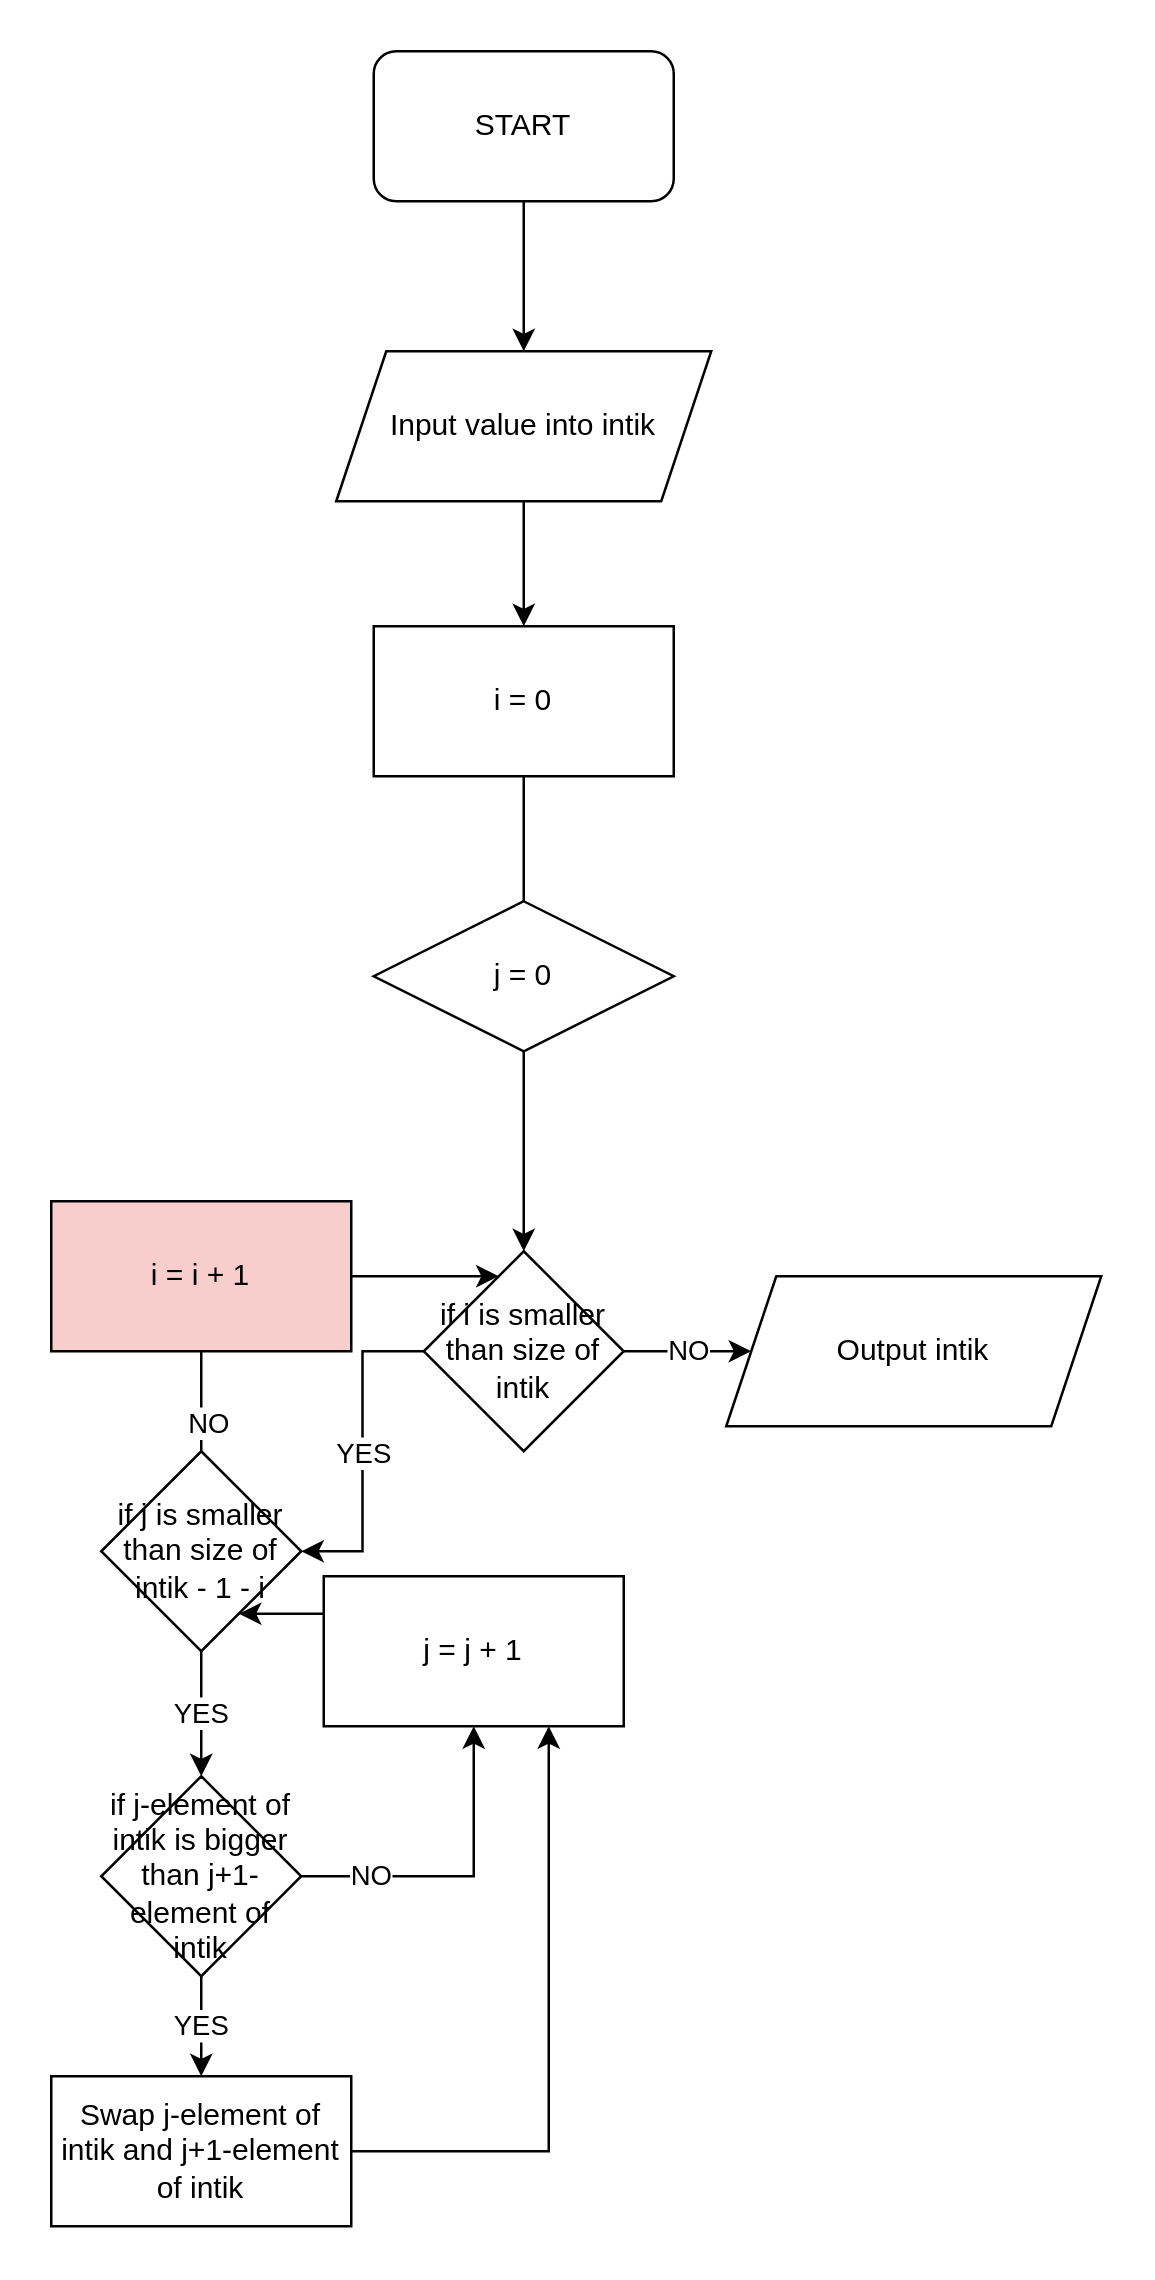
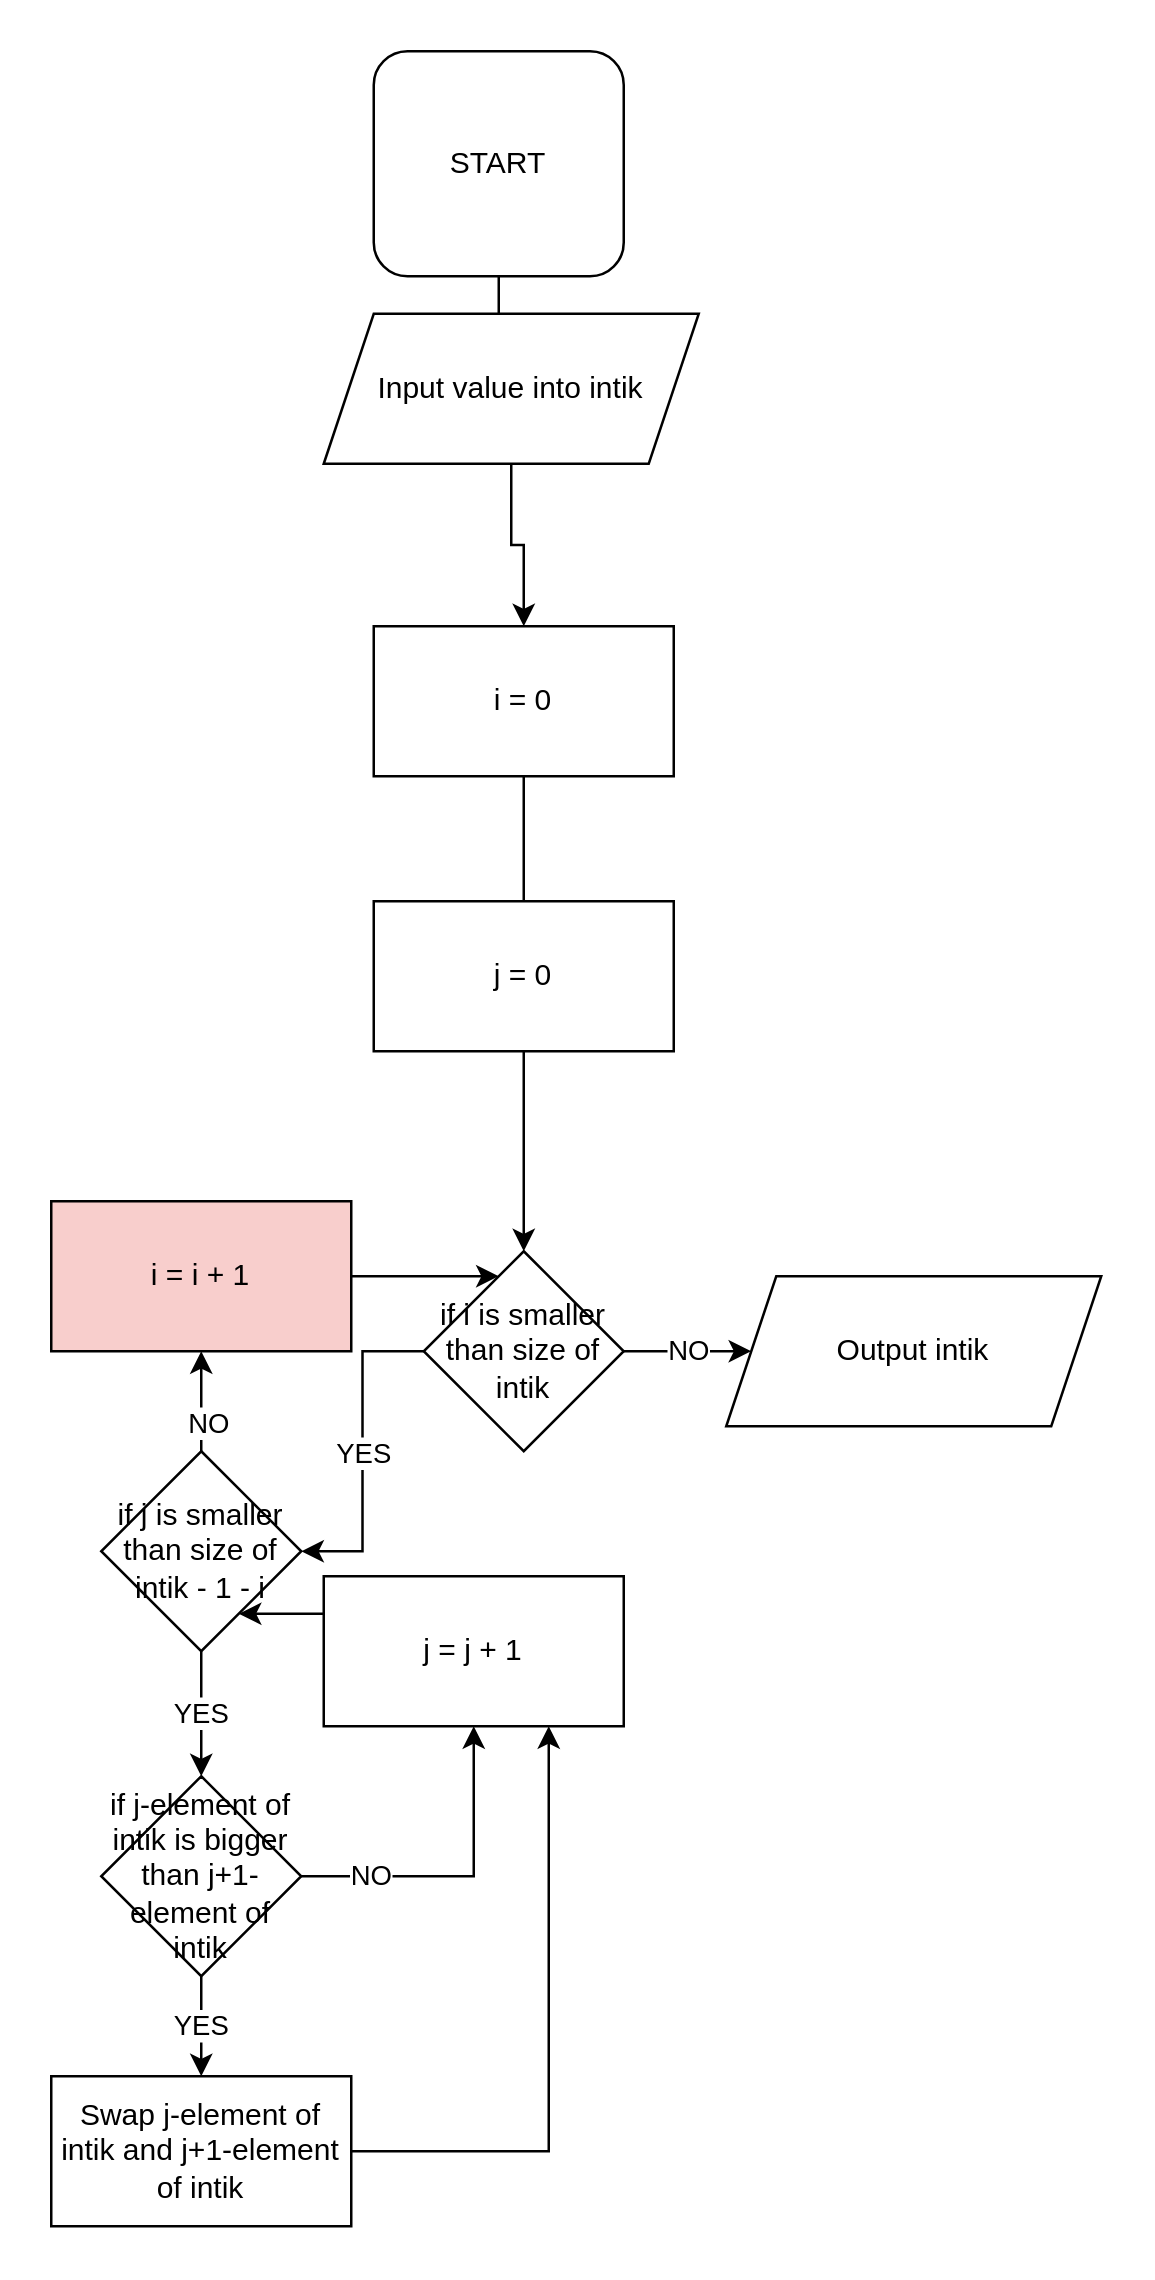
  <mxCell id="0" />
  <mxCell id="1" parent="0" />
  <mxCell id="2" style="edgeStyle=orthogonalEdgeStyle;rounded=0;orthogonalLoop=1;jettySize=auto;html=1;" edge="1" parent="1" source="3" target="8"><mxGeometry relative="1" as="geometry" /></mxCell>
- <mxCell id="3" value="START" style="rounded=1;whiteSpace=wrap;html=1;" vertex="1" parent="1"><mxGeometry x="149" y="20" width="120" height="60" as="geometry" /></mxCell>
+ <mxCell id="3" value="START" style="rounded=1;whiteSpace=wrap;html=1;" vertex="1" parent="1"><mxGeometry x="149" y="20" width="100" height="90" as="geometry" /></mxCell>
  <mxCell id="4" value="NO" style="edgeStyle=orthogonalEdgeStyle;rounded=0;orthogonalLoop=1;jettySize=auto;html=1;" edge="1" parent="1" source="6" target="13"><mxGeometry relative="1" as="geometry" /></mxCell>
  <mxCell id="5" value="YES" style="edgeStyle=orthogonalEdgeStyle;rounded=0;orthogonalLoop=1;jettySize=auto;html=1;" edge="1" parent="1" source="6" target="17"><mxGeometry relative="1" as="geometry" /></mxCell>
  <mxCell id="6" value="if i is smaller than size of intik" style="rhombus;whiteSpace=wrap;html=1;" vertex="1" parent="1"><mxGeometry x="169" y="500" width="80" height="80" as="geometry" /></mxCell>
  <mxCell id="7" style="edgeStyle=orthogonalEdgeStyle;rounded=0;orthogonalLoop=1;jettySize=auto;html=1;entryX=0.5;entryY=0;entryDx=0;entryDy=0;" edge="1" parent="1" source="8" target="10"><mxGeometry relative="1" as="geometry" /></mxCell>
- <mxCell id="8" value="Input value into intik" style="shape=parallelogram;perimeter=parallelogramPerimeter;whiteSpace=wrap;html=1;fixedSize=1;" vertex="1" parent="1"><mxGeometry x="134" y="140" width="150" height="60" as="geometry" /></mxCell>
+ <mxCell id="8" value="Input value into intik" style="shape=parallelogram;perimeter=parallelogramPerimeter;whiteSpace=wrap;html=1;fixedSize=1;" vertex="1" parent="1"><mxGeometry x="129" y="125" width="150" height="60" as="geometry" /></mxCell>
  <mxCell id="9" style="edgeStyle=orthogonalEdgeStyle;rounded=0;orthogonalLoop=1;jettySize=auto;html=1;startArrow=none;" edge="1" parent="1" source="11" target="6"><mxGeometry relative="1" as="geometry" /></mxCell>
  <mxCell id="10" value="i = 0" style="rounded=0;whiteSpace=wrap;html=1;" vertex="1" parent="1"><mxGeometry x="149" y="250" width="120" height="60" as="geometry" /></mxCell>
- <mxCell id="11" value="j = 0" style="rhombus;whiteSpace=wrap;html=1;" vertex="1" parent="1"><mxGeometry x="149" y="360" width="120" height="60" as="geometry" /></mxCell>
+ <mxCell id="11" value="j = 0" style="rounded=0;whiteSpace=wrap;html=1;" vertex="1" parent="1"><mxGeometry x="149" y="360" width="120" height="60" as="geometry" /></mxCell>
  <mxCell id="12" value="" style="edgeStyle=orthogonalEdgeStyle;rounded=0;orthogonalLoop=1;jettySize=auto;html=1;endArrow=none;" edge="1" parent="1" source="10" target="11"><mxGeometry relative="1" as="geometry"><mxPoint x="209" y="310" as="sourcePoint" /><mxPoint x="209" y="500" as="targetPoint" /></mxGeometry></mxCell>
  <mxCell id="13" value="Output intik" style="shape=parallelogram;perimeter=parallelogramPerimeter;whiteSpace=wrap;html=1;fixedSize=1;" vertex="1" parent="1"><mxGeometry x="290" y="510" width="150" height="60" as="geometry" /></mxCell>
  <mxCell id="14" value="YES" style="edgeStyle=orthogonalEdgeStyle;rounded=0;orthogonalLoop=1;jettySize=auto;html=1;" edge="1" parent="1" source="17" target="21"><mxGeometry relative="1" as="geometry" /></mxCell>
- <mxCell id="15" style="edgeStyle=orthogonalEdgeStyle;rounded=0;orthogonalLoop=1;jettySize=auto;html=1;endArrow=none;" edge="1" parent="1" source="17" target="23"><mxGeometry relative="1" as="geometry" /></mxCell>
+ <mxCell id="15" style="edgeStyle=orthogonalEdgeStyle;rounded=0;orthogonalLoop=1;jettySize=auto;html=1;" edge="1" parent="1" source="17" target="23"><mxGeometry relative="1" as="geometry" /></mxCell>
  <mxCell id="16" value="NO" style="edgeLabel;html=1;align=center;verticalAlign=middle;resizable=0;points=[];" vertex="1" connectable="0" parent="15"><mxGeometry x="-0.408" y="-2" relative="1" as="geometry"><mxPoint as="offset" /></mxGeometry></mxCell>
  <mxCell id="17" value="if j is smaller than size of intik - 1 - i" style="rhombus;whiteSpace=wrap;html=1;" vertex="1" parent="1"><mxGeometry x="40" y="580" width="80" height="80" as="geometry" /></mxCell>
  <mxCell id="18" value="" style="edgeStyle=orthogonalEdgeStyle;rounded=0;orthogonalLoop=1;jettySize=auto;html=1;" edge="1" parent="1" source="21" target="25"><mxGeometry relative="1" as="geometry" /></mxCell>
  <mxCell id="19" value="NO" style="edgeLabel;html=1;align=center;verticalAlign=middle;resizable=0;points=[];" vertex="1" connectable="0" parent="18"><mxGeometry x="-0.587" y="1" relative="1" as="geometry"><mxPoint as="offset" /></mxGeometry></mxCell>
  <mxCell id="20" value="YES" style="edgeStyle=orthogonalEdgeStyle;rounded=0;orthogonalLoop=1;jettySize=auto;html=1;" edge="1" parent="1" source="21" target="27"><mxGeometry relative="1" as="geometry" /></mxCell>
  <mxCell id="21" value="if j-element of intik is bigger than j+1-element of intik" style="rhombus;whiteSpace=wrap;html=1;" vertex="1" parent="1"><mxGeometry x="40" y="710" width="80" height="80" as="geometry" /></mxCell>
  <mxCell id="22" style="edgeStyle=orthogonalEdgeStyle;rounded=0;orthogonalLoop=1;jettySize=auto;html=1;" edge="1" parent="1" source="23" target="6"><mxGeometry relative="1" as="geometry"><Array as="points"><mxPoint x="160" y="510" /><mxPoint x="160" y="510" /></Array></mxGeometry></mxCell>
  <mxCell id="23" value="i = i + 1" style="rounded=0;whiteSpace=wrap;html=1;fillColor=#f8cecc;" vertex="1" parent="1"><mxGeometry x="20" y="480" width="120" height="60" as="geometry" /></mxCell>
  <mxCell id="24" style="edgeStyle=orthogonalEdgeStyle;rounded=0;orthogonalLoop=1;jettySize=auto;html=1;exitX=0;exitY=0.25;exitDx=0;exitDy=0;" edge="1" parent="1" source="25" target="17"><mxGeometry relative="1" as="geometry"><Array as="points"><mxPoint x="130" y="645" /><mxPoint x="130" y="645" /></Array></mxGeometry></mxCell>
  <mxCell id="25" value="j = j + 1" style="whiteSpace=wrap;html=1;" vertex="1" parent="1"><mxGeometry x="129" y="630" width="120" height="60" as="geometry" /></mxCell>
  <mxCell id="26" style="edgeStyle=orthogonalEdgeStyle;rounded=0;orthogonalLoop=1;jettySize=auto;html=1;entryX=0.75;entryY=1;entryDx=0;entryDy=0;" edge="1" parent="1" source="27" target="25"><mxGeometry relative="1" as="geometry"><Array as="points"><mxPoint x="219" y="860" /></Array></mxGeometry></mxCell>
  <mxCell id="27" value="Swap j-element of intik and j+1-element of intik" style="whiteSpace=wrap;html=1;" vertex="1" parent="1"><mxGeometry x="20" y="830" width="120" height="60" as="geometry" /></mxCell>
